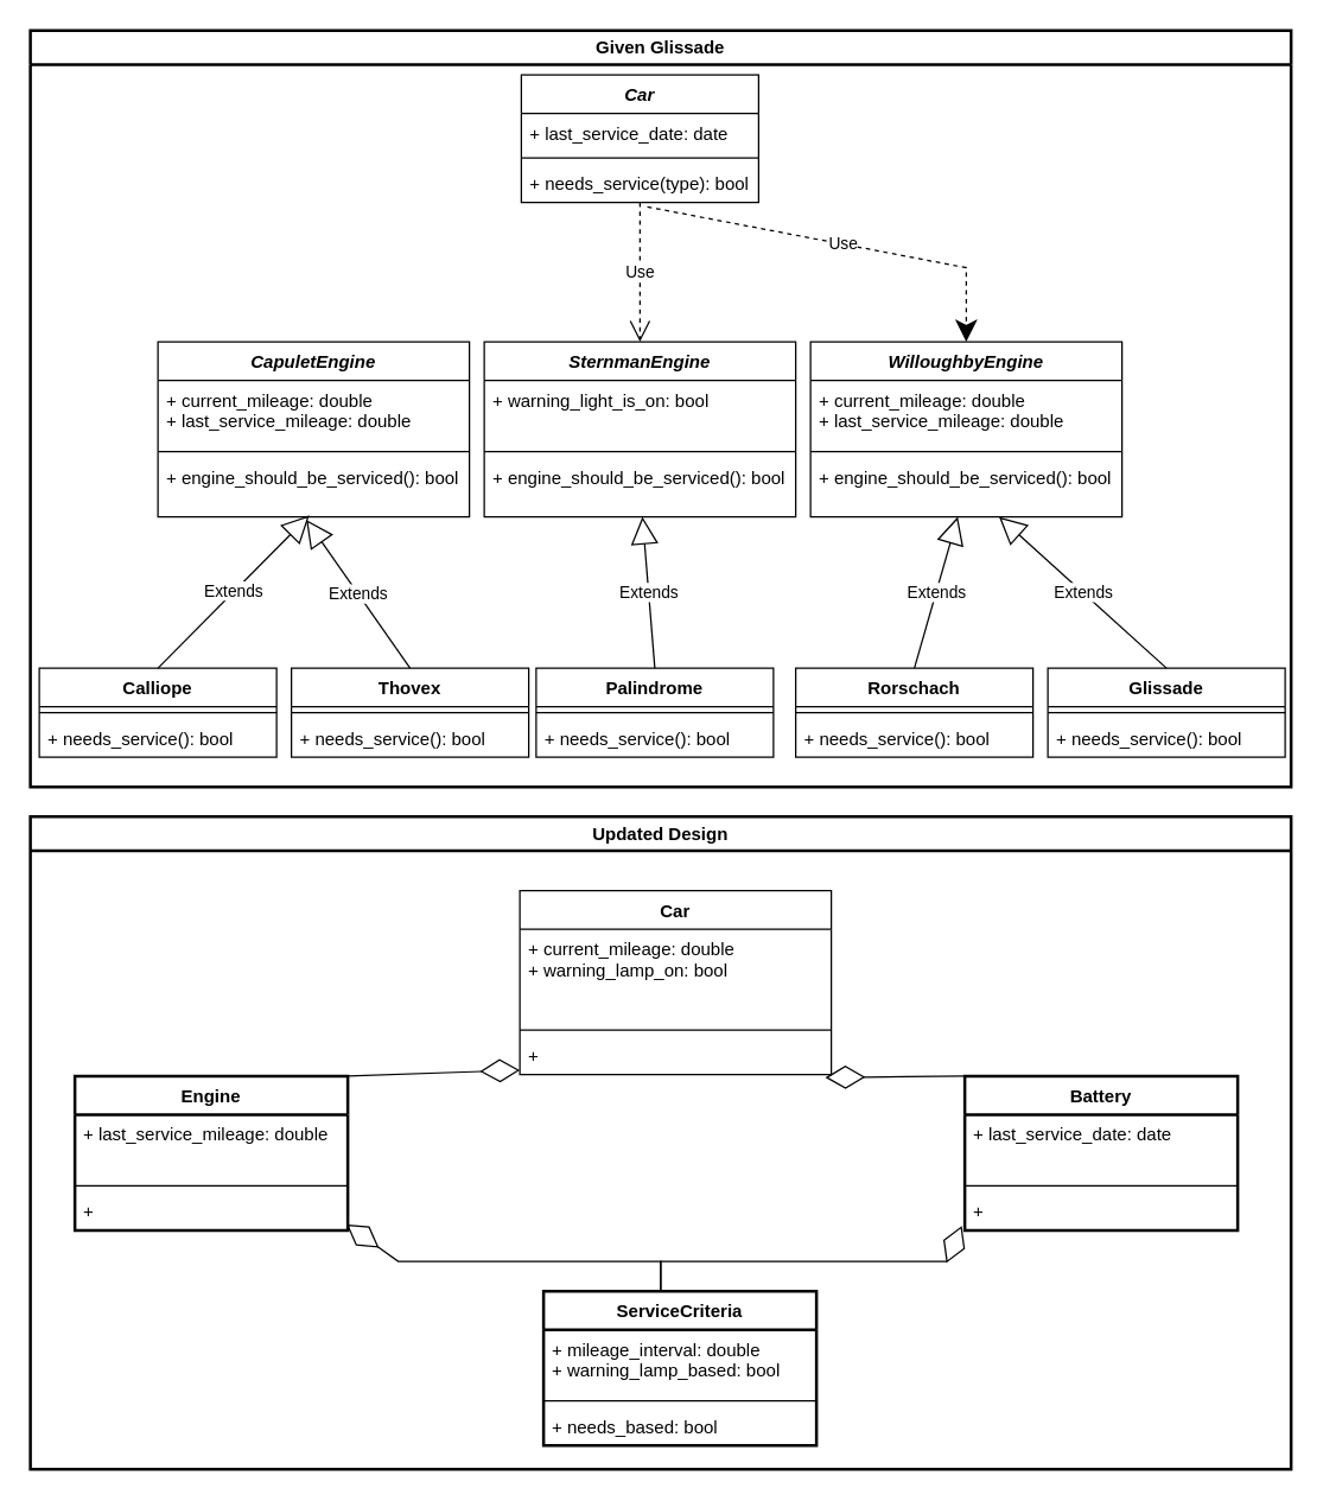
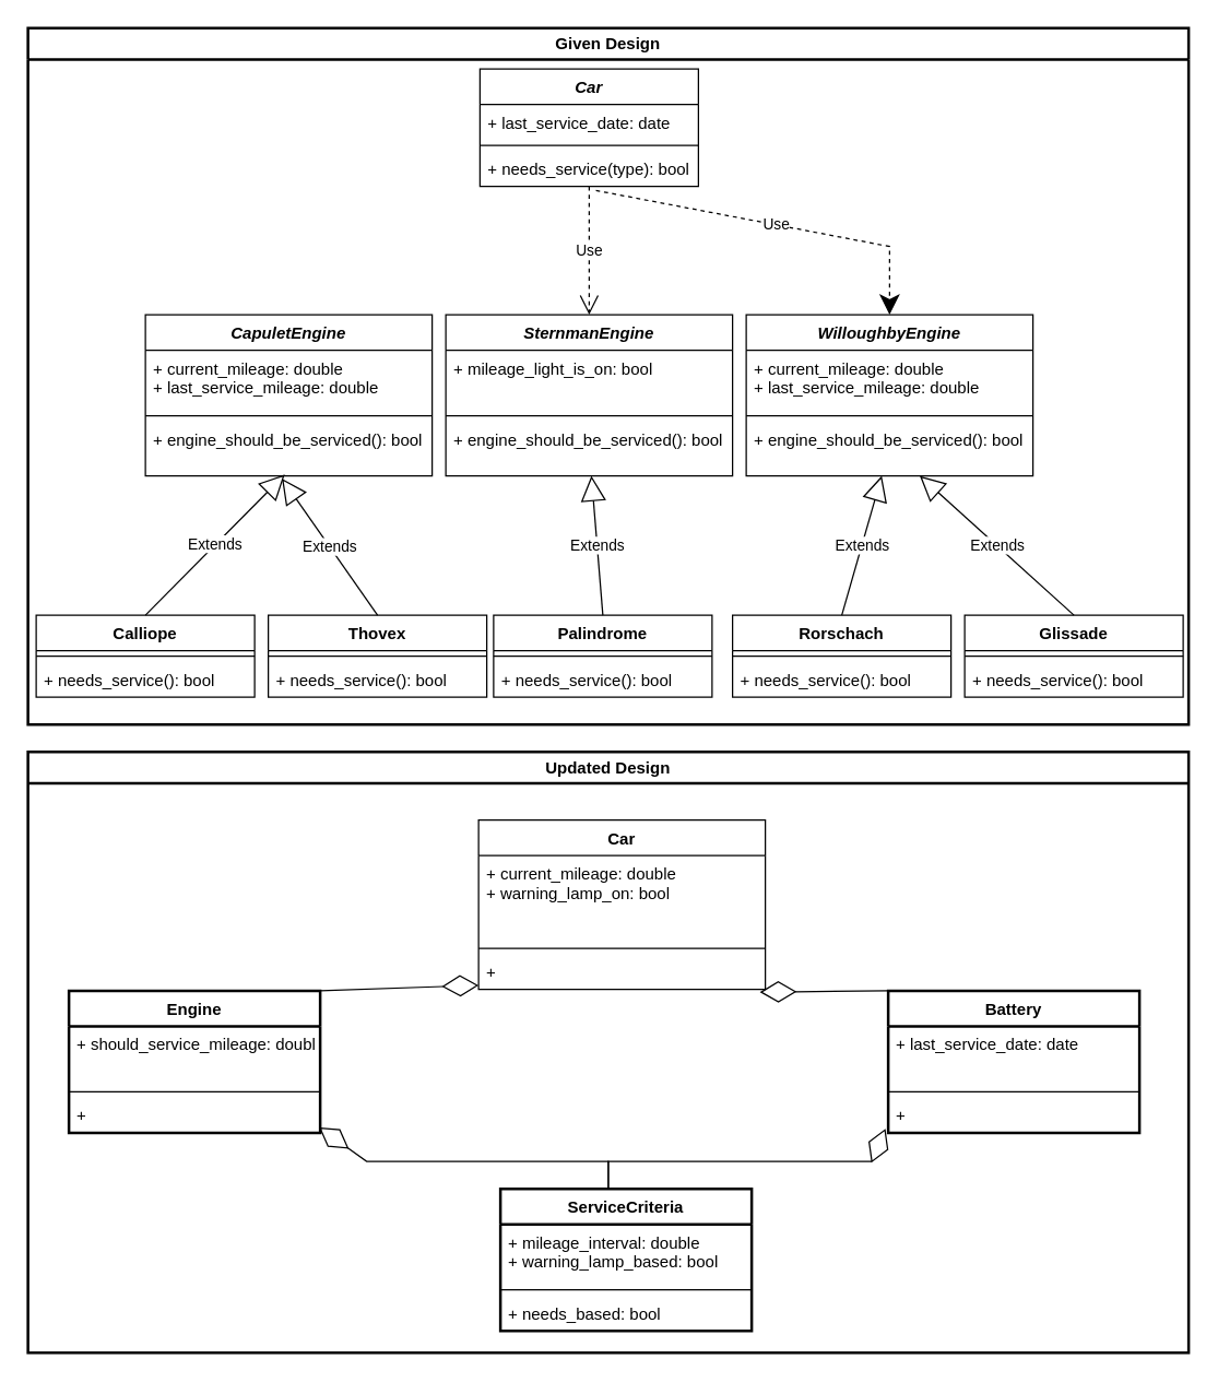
  <mxCell id="0" />
  <mxCell id="1" parent="0" />
  <mxCell id="2" value="" style="group" parent="1" vertex="1" connectable="0"><mxGeometry x="26" y="50" width="840" height="460" as="geometry" /></mxCell>
  <mxCell id="3" value="CapuletEngine" style="swimlane;fontStyle=3;align=center;verticalAlign=top;childLayout=stackLayout;horizontal=1;startSize=26;horizontalStack=0;resizeParent=1;resizeParentMax=0;resizeLast=0;collapsible=1;marginBottom=0;flipH=0;" parent="2" vertex="1"><mxGeometry x="80" y="180" width="210" height="118" as="geometry" /></mxCell>
  <mxCell id="4" value="+ current_mileage: double&#10;+ last_service_mileage: double" style="text;strokeColor=none;fillColor=none;align=left;verticalAlign=top;spacingLeft=4;spacingRight=4;overflow=hidden;rotatable=0;points=[[0,0.5],[1,0.5]];portConstraint=eastwest;" parent="3" vertex="1"><mxGeometry y="26" width="210" height="44" as="geometry" /></mxCell>
  <mxCell id="5" value="" style="line;strokeWidth=1;fillColor=none;align=left;verticalAlign=middle;spacingTop=-1;spacingLeft=3;spacingRight=3;rotatable=0;labelPosition=right;points=[];portConstraint=eastwest;strokeColor=inherit;" parent="3" vertex="1"><mxGeometry y="70" width="210" height="8" as="geometry" /></mxCell>
  <mxCell id="6" value="+ engine_should_be_serviced(): bool" style="text;strokeColor=none;fillColor=none;align=left;verticalAlign=top;spacingLeft=4;spacingRight=4;overflow=hidden;rotatable=0;points=[[0,0.5],[1,0.5]];portConstraint=eastwest;" parent="3" vertex="1"><mxGeometry y="78" width="210" height="40" as="geometry" /></mxCell>
  <mxCell id="7" value="Car" style="swimlane;fontStyle=3;align=center;verticalAlign=top;childLayout=stackLayout;horizontal=1;startSize=26;horizontalStack=0;resizeParent=1;resizeParentMax=0;resizeLast=0;collapsible=1;marginBottom=0;" parent="2" vertex="1"><mxGeometry x="325" width="160" height="86" as="geometry" /></mxCell>
  <mxCell id="8" value="+ last_service_date: date" style="text;strokeColor=none;fillColor=none;align=left;verticalAlign=top;spacingLeft=4;spacingRight=4;overflow=hidden;rotatable=0;points=[[0,0.5],[1,0.5]];portConstraint=eastwest;" parent="7" vertex="1"><mxGeometry y="26" width="160" height="26" as="geometry" /></mxCell>
  <mxCell id="9" value="" style="line;strokeWidth=1;fillColor=none;align=left;verticalAlign=middle;spacingTop=-1;spacingLeft=3;spacingRight=3;rotatable=0;labelPosition=right;points=[];portConstraint=eastwest;strokeColor=inherit;" parent="7" vertex="1"><mxGeometry y="52" width="160" height="8" as="geometry" /></mxCell>
  <mxCell id="10" value="+ needs_service(type): bool" style="text;strokeColor=none;fillColor=none;align=left;verticalAlign=top;spacingLeft=4;spacingRight=4;overflow=hidden;rotatable=0;points=[[0,0.5],[1,0.5]];portConstraint=eastwest;fontStyle=0" parent="7" vertex="1"><mxGeometry y="60" width="160" height="26" as="geometry" /></mxCell>
  <mxCell id="11" value="SternmanEngine" style="swimlane;fontStyle=3;align=center;verticalAlign=top;childLayout=stackLayout;horizontal=1;startSize=26;horizontalStack=0;resizeParent=1;resizeParentMax=0;resizeLast=0;collapsible=1;marginBottom=0;flipH=0;" parent="2" vertex="1"><mxGeometry x="300" y="180" width="210" height="118" as="geometry" /></mxCell>
- <mxCell id="12" value="+ warning_light_is_on: bool" style="text;strokeColor=none;fillColor=none;align=left;verticalAlign=top;spacingLeft=4;spacingRight=4;overflow=hidden;rotatable=0;points=[[0,0.5],[1,0.5]];portConstraint=eastwest;" parent="11" vertex="1"><mxGeometry y="26" width="210" height="44" as="geometry" /></mxCell>
+ <mxCell id="12" value="+ mileage_light_is_on: bool" style="text;strokeColor=none;fillColor=none;align=left;verticalAlign=top;spacingLeft=4;spacingRight=4;overflow=hidden;rotatable=0;points=[[0,0.5],[1,0.5]];portConstraint=eastwest;" parent="11" vertex="1"><mxGeometry y="26" width="210" height="44" as="geometry" /></mxCell>
  <mxCell id="13" value="" style="line;strokeWidth=1;fillColor=none;align=left;verticalAlign=middle;spacingTop=-1;spacingLeft=3;spacingRight=3;rotatable=0;labelPosition=right;points=[];portConstraint=eastwest;strokeColor=inherit;" parent="11" vertex="1"><mxGeometry y="70" width="210" height="8" as="geometry" /></mxCell>
  <mxCell id="14" value="+ engine_should_be_serviced(): bool" style="text;strokeColor=none;fillColor=none;align=left;verticalAlign=top;spacingLeft=4;spacingRight=4;overflow=hidden;rotatable=0;points=[[0,0.5],[1,0.5]];portConstraint=eastwest;" parent="11" vertex="1"><mxGeometry y="78" width="210" height="40" as="geometry" /></mxCell>
  <mxCell id="15" value="Use" style="endArrow=open;endSize=12;dashed=1;html=1;rounded=0;entryX=0.5;entryY=0;entryDx=0;entryDy=0;" parent="2" source="10" target="11" edge="1"><mxGeometry width="160" relative="1" as="geometry"><mxPoint x="391" y="99" as="sourcePoint" /><mxPoint x="195" y="190" as="targetPoint" /><Array as="points" /></mxGeometry></mxCell>
  <mxCell id="16" value="WilloughbyEngine" style="swimlane;fontStyle=3;align=center;verticalAlign=top;childLayout=stackLayout;horizontal=1;startSize=26;horizontalStack=0;resizeParent=1;resizeParentMax=0;resizeLast=0;collapsible=1;marginBottom=0;flipH=0;" parent="2" vertex="1"><mxGeometry x="520" y="180" width="210" height="118" as="geometry" /></mxCell>
  <mxCell id="17" value="+ current_mileage: double&#10;+ last_service_mileage: double" style="text;strokeColor=none;fillColor=none;align=left;verticalAlign=top;spacingLeft=4;spacingRight=4;overflow=hidden;rotatable=0;points=[[0,0.5],[1,0.5]];portConstraint=eastwest;" parent="16" vertex="1"><mxGeometry y="26" width="210" height="44" as="geometry" /></mxCell>
  <mxCell id="18" value="" style="line;strokeWidth=1;fillColor=none;align=left;verticalAlign=middle;spacingTop=-1;spacingLeft=3;spacingRight=3;rotatable=0;labelPosition=right;points=[];portConstraint=eastwest;strokeColor=inherit;" parent="16" vertex="1"><mxGeometry y="70" width="210" height="8" as="geometry" /></mxCell>
  <mxCell id="19" value="+ engine_should_be_serviced(): bool" style="text;strokeColor=none;fillColor=none;align=left;verticalAlign=top;spacingLeft=4;spacingRight=4;overflow=hidden;rotatable=0;points=[[0,0.5],[1,0.5]];portConstraint=eastwest;" parent="16" vertex="1"><mxGeometry y="78" width="210" height="40" as="geometry" /></mxCell>
  <mxCell id="20" value="Use" style="endArrow=classic;endSize=12;dashed=1;html=1;rounded=0;entryX=0.5;entryY=0;entryDx=0;entryDy=0;exitX=0.531;exitY=1.115;exitDx=0;exitDy=0;exitPerimeter=0;" parent="2" source="10" target="16" edge="1"><mxGeometry width="160" relative="1" as="geometry"><mxPoint x="397.43" y="96" as="sourcePoint" /><mxPoint x="415" y="190" as="targetPoint" /><Array as="points"><mxPoint x="625" y="130" /></Array></mxGeometry></mxCell>
  <mxCell id="21" value="Calliope" style="swimlane;fontStyle=1;align=center;verticalAlign=top;childLayout=stackLayout;horizontal=1;startSize=26;horizontalStack=0;resizeParent=1;resizeParentMax=0;resizeLast=0;collapsible=1;marginBottom=0;" parent="2" vertex="1"><mxGeometry y="400" width="160" height="60" as="geometry" /></mxCell>
  <mxCell id="22" value="" style="line;strokeWidth=1;fillColor=none;align=left;verticalAlign=middle;spacingTop=-1;spacingLeft=3;spacingRight=3;rotatable=0;labelPosition=right;points=[];portConstraint=eastwest;strokeColor=inherit;" parent="21" vertex="1"><mxGeometry y="26" width="160" height="8" as="geometry" /></mxCell>
  <mxCell id="23" value="+ needs_service(): bool" style="text;strokeColor=none;fillColor=none;align=left;verticalAlign=top;spacingLeft=4;spacingRight=4;overflow=hidden;rotatable=0;points=[[0,0.5],[1,0.5]];portConstraint=eastwest;" parent="21" vertex="1"><mxGeometry y="34" width="160" height="26" as="geometry" /></mxCell>
  <mxCell id="24" value="Thovex" style="swimlane;fontStyle=1;align=center;verticalAlign=top;childLayout=stackLayout;horizontal=1;startSize=26;horizontalStack=0;resizeParent=1;resizeParentMax=0;resizeLast=0;collapsible=1;marginBottom=0;" parent="2" vertex="1"><mxGeometry x="170" y="400" width="160" height="60" as="geometry" /></mxCell>
  <mxCell id="25" value="" style="line;strokeWidth=1;fillColor=none;align=left;verticalAlign=middle;spacingTop=-1;spacingLeft=3;spacingRight=3;rotatable=0;labelPosition=right;points=[];portConstraint=eastwest;strokeColor=inherit;" parent="24" vertex="1"><mxGeometry y="26" width="160" height="8" as="geometry" /></mxCell>
  <mxCell id="26" value="+ needs_service(): bool" style="text;strokeColor=none;fillColor=none;align=left;verticalAlign=top;spacingLeft=4;spacingRight=4;overflow=hidden;rotatable=0;points=[[0,0.5],[1,0.5]];portConstraint=eastwest;" parent="24" vertex="1"><mxGeometry y="34" width="160" height="26" as="geometry" /></mxCell>
  <mxCell id="27" value="Palindrome" style="swimlane;fontStyle=1;align=center;verticalAlign=top;childLayout=stackLayout;horizontal=1;startSize=26;horizontalStack=0;resizeParent=1;resizeParentMax=0;resizeLast=0;collapsible=1;marginBottom=0;" parent="2" vertex="1"><mxGeometry x="335" y="400" width="160" height="60" as="geometry" /></mxCell>
  <mxCell id="28" value="" style="line;strokeWidth=1;fillColor=none;align=left;verticalAlign=middle;spacingTop=-1;spacingLeft=3;spacingRight=3;rotatable=0;labelPosition=right;points=[];portConstraint=eastwest;strokeColor=inherit;" parent="27" vertex="1"><mxGeometry y="26" width="160" height="8" as="geometry" /></mxCell>
  <mxCell id="29" value="+ needs_service(): bool" style="text;strokeColor=none;fillColor=none;align=left;verticalAlign=top;spacingLeft=4;spacingRight=4;overflow=hidden;rotatable=0;points=[[0,0.5],[1,0.5]];portConstraint=eastwest;" parent="27" vertex="1"><mxGeometry y="34" width="160" height="26" as="geometry" /></mxCell>
  <mxCell id="30" value="Rorschach" style="swimlane;fontStyle=1;align=center;verticalAlign=top;childLayout=stackLayout;horizontal=1;startSize=26;horizontalStack=0;resizeParent=1;resizeParentMax=0;resizeLast=0;collapsible=1;marginBottom=0;" parent="2" vertex="1"><mxGeometry x="510" y="400" width="160" height="60" as="geometry" /></mxCell>
  <mxCell id="31" value="" style="line;strokeWidth=1;fillColor=none;align=left;verticalAlign=middle;spacingTop=-1;spacingLeft=3;spacingRight=3;rotatable=0;labelPosition=right;points=[];portConstraint=eastwest;strokeColor=inherit;" parent="30" vertex="1"><mxGeometry y="26" width="160" height="8" as="geometry" /></mxCell>
  <mxCell id="32" value="+ needs_service(): bool" style="text;strokeColor=none;fillColor=none;align=left;verticalAlign=top;spacingLeft=4;spacingRight=4;overflow=hidden;rotatable=0;points=[[0,0.5],[1,0.5]];portConstraint=eastwest;" parent="30" vertex="1"><mxGeometry y="34" width="160" height="26" as="geometry" /></mxCell>
  <mxCell id="33" value="Glissade" style="swimlane;fontStyle=1;align=center;verticalAlign=top;childLayout=stackLayout;horizontal=1;startSize=26;horizontalStack=0;resizeParent=1;resizeParentMax=0;resizeLast=0;collapsible=1;marginBottom=0;" parent="2" vertex="1"><mxGeometry x="680" y="400" width="160" height="60" as="geometry" /></mxCell>
  <mxCell id="34" value="" style="line;strokeWidth=1;fillColor=none;align=left;verticalAlign=middle;spacingTop=-1;spacingLeft=3;spacingRight=3;rotatable=0;labelPosition=right;points=[];portConstraint=eastwest;strokeColor=inherit;" parent="33" vertex="1"><mxGeometry y="26" width="160" height="8" as="geometry" /></mxCell>
  <mxCell id="35" value="+ needs_service(): bool" style="text;strokeColor=none;fillColor=none;align=left;verticalAlign=top;spacingLeft=4;spacingRight=4;overflow=hidden;rotatable=0;points=[[0,0.5],[1,0.5]];portConstraint=eastwest;" parent="33" vertex="1"><mxGeometry y="34" width="160" height="26" as="geometry" /></mxCell>
  <mxCell id="36" value="Extends" style="endArrow=block;endSize=16;endFill=0;html=1;rounded=0;exitX=0.5;exitY=0;exitDx=0;exitDy=0;" parent="2" source="27" target="14" edge="1"><mxGeometry width="160" relative="1" as="geometry"><mxPoint x="330" y="290" as="sourcePoint" /><mxPoint x="490" y="290" as="targetPoint" /></mxGeometry></mxCell>
  <mxCell id="37" value="Extends" style="endArrow=block;endSize=16;endFill=0;html=1;rounded=0;exitX=0.5;exitY=0;exitDx=0;exitDy=0;" parent="2" source="30" target="19" edge="1"><mxGeometry width="160" relative="1" as="geometry"><mxPoint x="340" y="300" as="sourcePoint" /><mxPoint x="500" y="300" as="targetPoint" /></mxGeometry></mxCell>
  <mxCell id="38" value="Extends" style="endArrow=block;endSize=16;endFill=0;html=1;rounded=0;exitX=0.5;exitY=0;exitDx=0;exitDy=0;" parent="2" source="33" target="19" edge="1"><mxGeometry width="160" relative="1" as="geometry"><mxPoint x="350" y="310" as="sourcePoint" /><mxPoint x="510" y="310" as="targetPoint" /></mxGeometry></mxCell>
  <mxCell id="39" value="Extends" style="endArrow=block;endSize=16;endFill=0;html=1;rounded=0;exitX=0.5;exitY=0;exitDx=0;exitDy=0;" parent="2" source="24" edge="1"><mxGeometry width="160" relative="1" as="geometry"><mxPoint x="360" y="320" as="sourcePoint" /><mxPoint x="180" y="300" as="targetPoint" /></mxGeometry></mxCell>
  <mxCell id="40" value="Extends" style="endArrow=block;endSize=16;endFill=0;html=1;rounded=0;exitX=0.5;exitY=0;exitDx=0;exitDy=0;entryX=0.486;entryY=0.975;entryDx=0;entryDy=0;entryPerimeter=0;" parent="2" source="21" target="6" edge="1"><mxGeometry width="160" relative="1" as="geometry"><mxPoint x="370" y="330" as="sourcePoint" /><mxPoint x="530" y="330" as="targetPoint" /></mxGeometry></mxCell>
- <mxCell id="41" value="Given Glissade" style="swimlane;whiteSpace=wrap;html=1;strokeColor=default;strokeWidth=2;" parent="1" vertex="1"><mxGeometry y="20" width="850" height="510" as="geometry" x="20" /></mxCell>
+ <mxCell id="41" value="Given Design" style="swimlane;whiteSpace=wrap;html=1;strokeColor=default;strokeWidth=2;" parent="1" vertex="1"><mxGeometry y="20" width="850" height="510" as="geometry" x="20" /></mxCell>
  <mxCell id="42" value="Updated Design" style="swimlane;whiteSpace=wrap;html=1;strokeColor=default;strokeWidth=2;" vertex="1" parent="1"><mxGeometry y="550" width="850" height="440" as="geometry" x="20" /></mxCell>
  <mxCell id="43" value="Car" style="swimlane;fontStyle=1;align=center;verticalAlign=top;childLayout=stackLayout;horizontal=1;startSize=26;horizontalStack=0;resizeParent=1;resizeParentMax=0;resizeLast=0;collapsible=1;marginBottom=0;" vertex="1" parent="42"><mxGeometry x="330" y="50" width="210" height="124" as="geometry" /></mxCell>
  <mxCell id="44" value="+ current_mileage: double&#10;+ warning_lamp_on: bool" style="text;strokeColor=none;fillColor=none;align=left;verticalAlign=top;spacingLeft=4;spacingRight=4;overflow=hidden;rotatable=0;points=[[0,0.5],[1,0.5]];portConstraint=eastwest;" vertex="1" parent="43"><mxGeometry y="26" width="210" height="64" as="geometry" /></mxCell>
  <mxCell id="45" value="" style="line;strokeWidth=1;fillColor=none;align=left;verticalAlign=middle;spacingTop=-1;spacingLeft=3;spacingRight=3;rotatable=0;labelPosition=right;points=[];portConstraint=eastwest;strokeColor=inherit;" vertex="1" parent="43"><mxGeometry y="90" width="210" height="8" as="geometry" /></mxCell>
  <mxCell id="46" value="+ " style="text;strokeColor=none;fillColor=none;align=left;verticalAlign=top;spacingLeft=4;spacingRight=4;overflow=hidden;rotatable=0;points=[[0,0.5],[1,0.5]];portConstraint=eastwest;fontStyle=0" vertex="1" parent="43"><mxGeometry y="98" width="210" height="26" as="geometry" /></mxCell>
  <mxCell id="47" value="" style="endArrow=diamondThin;endFill=0;endSize=24;html=1;rounded=0;exitX=1;exitY=0;exitDx=0;exitDy=0;entryX=0;entryY=0.885;entryDx=0;entryDy=0;entryPerimeter=0;" edge="1" parent="42" source="55" target="46"><mxGeometry width="160" relative="1" as="geometry"><mxPoint x="250" y="210" as="sourcePoint" /><mxPoint x="500" y="160" as="targetPoint" /></mxGeometry></mxCell>
  <mxCell id="48" value="" style="endArrow=diamondThin;endFill=0;endSize=24;html=1;rounded=0;exitX=0;exitY=0;exitDx=0;exitDy=0;entryX=0.981;entryY=1.077;entryDx=0;entryDy=0;entryPerimeter=0;" edge="1" parent="42" source="59" target="46"><mxGeometry width="160" relative="1" as="geometry"><mxPoint x="620" y="210" as="sourcePoint" /><mxPoint x="340" y="171.01" as="targetPoint" /></mxGeometry></mxCell>
  <mxCell id="49" value="" style="endArrow=diamondThin;endFill=0;endSize=24;html=1;rounded=0;exitX=0.5;exitY=0;exitDx=0;exitDy=0;entryX=0.995;entryY=0.846;entryDx=0;entryDy=0;entryPerimeter=0;" edge="1" parent="42" target="58"><mxGeometry width="160" relative="1" as="geometry"><mxPoint x="425" y="320" as="sourcePoint" /><mxPoint x="249.04" y="241" as="targetPoint" /><Array as="points"><mxPoint x="425" y="300" /><mxPoint x="248" y="300" /></Array></mxGeometry></mxCell>
  <mxCell id="50" value="" style="endArrow=diamondThin;endFill=0;endSize=24;html=1;rounded=0;exitX=0.5;exitY=0;exitDx=0;exitDy=0;entryX=-0.011;entryY=0.885;entryDx=0;entryDy=0;entryPerimeter=0;" edge="1" parent="42" target="62"><mxGeometry width="160" relative="1" as="geometry"><mxPoint x="425" y="320" as="sourcePoint" /><mxPoint x="620" y="244" as="targetPoint" /><Array as="points"><mxPoint x="425" y="300" /><mxPoint x="618" y="300" /></Array></mxGeometry></mxCell>
  <mxCell id="51" value="ServiceCriteria" style="swimlane;fontStyle=1;align=center;verticalAlign=top;childLayout=stackLayout;horizontal=1;startSize=26;horizontalStack=0;resizeParent=1;resizeParentMax=0;resizeLast=0;collapsible=1;marginBottom=0;strokeColor=default;strokeWidth=2;" vertex="1" parent="42"><mxGeometry x="346" y="320" width="184" height="104" as="geometry" /></mxCell>
  <mxCell id="52" value="+ mileage_interval: double&#10;+ warning_lamp_based: bool&#10;" style="text;strokeColor=none;fillColor=none;align=left;verticalAlign=top;spacingLeft=4;spacingRight=4;overflow=hidden;rotatable=0;points=[[0,0.5],[1,0.5]];portConstraint=eastwest;strokeWidth=2;" vertex="1" parent="51"><mxGeometry y="26" width="184" height="44" as="geometry" /></mxCell>
  <mxCell id="53" value="" style="line;strokeWidth=1;fillColor=none;align=left;verticalAlign=middle;spacingTop=-1;spacingLeft=3;spacingRight=3;rotatable=0;labelPosition=right;points=[];portConstraint=eastwest;strokeColor=inherit;" vertex="1" parent="51"><mxGeometry y="70" width="184" height="8" as="geometry" /></mxCell>
  <mxCell id="54" value="+ needs_based: bool" style="text;strokeColor=none;fillColor=none;align=left;verticalAlign=top;spacingLeft=4;spacingRight=4;overflow=hidden;rotatable=0;points=[[0,0.5],[1,0.5]];portConstraint=eastwest;strokeWidth=2;" vertex="1" parent="51"><mxGeometry y="78" width="184" height="26" as="geometry" /></mxCell>
  <mxCell id="55" value="Engine" style="swimlane;fontStyle=1;align=center;verticalAlign=top;childLayout=stackLayout;horizontal=1;startSize=26;horizontalStack=0;resizeParent=1;resizeParentMax=0;resizeLast=0;collapsible=1;marginBottom=0;strokeColor=default;strokeWidth=2;" vertex="1" parent="42"><mxGeometry x="30" y="175" width="184" height="104" as="geometry" /></mxCell>
- <mxCell id="56" value="+ last_service_mileage: double" style="text;strokeColor=none;fillColor=none;align=left;verticalAlign=top;spacingLeft=4;spacingRight=4;overflow=hidden;rotatable=0;points=[[0,0.5],[1,0.5]];portConstraint=eastwest;strokeWidth=2;" vertex="1" parent="55"><mxGeometry y="26" width="184" height="44" as="geometry" /></mxCell>
+ <mxCell id="56" value="+ should_service_mileage: double" style="text;strokeColor=none;fillColor=none;align=left;verticalAlign=top;spacingLeft=4;spacingRight=4;overflow=hidden;rotatable=0;points=[[0,0.5],[1,0.5]];portConstraint=eastwest;strokeWidth=2;" vertex="1" parent="55"><mxGeometry y="26" width="184" height="44" as="geometry" /></mxCell>
  <mxCell id="57" value="" style="line;strokeWidth=1;fillColor=none;align=left;verticalAlign=middle;spacingTop=-1;spacingLeft=3;spacingRight=3;rotatable=0;labelPosition=right;points=[];portConstraint=eastwest;strokeColor=inherit;" vertex="1" parent="55"><mxGeometry y="70" width="184" height="8" as="geometry" /></mxCell>
  <mxCell id="58" value="+ " style="text;strokeColor=none;fillColor=none;align=left;verticalAlign=top;spacingLeft=4;spacingRight=4;overflow=hidden;rotatable=0;points=[[0,0.5],[1,0.5]];portConstraint=eastwest;strokeWidth=2;" vertex="1" parent="55"><mxGeometry y="78" width="184" height="26" as="geometry" /></mxCell>
  <mxCell id="59" value="Battery" style="swimlane;fontStyle=1;align=center;verticalAlign=top;childLayout=stackLayout;horizontal=1;startSize=26;horizontalStack=0;resizeParent=1;resizeParentMax=0;resizeLast=0;collapsible=1;marginBottom=0;strokeColor=default;strokeWidth=2;" vertex="1" parent="42"><mxGeometry x="630" y="175" width="184" height="104" as="geometry" /></mxCell>
  <mxCell id="60" value="+ last_service_date: date" style="text;strokeColor=none;fillColor=none;align=left;verticalAlign=top;spacingLeft=4;spacingRight=4;overflow=hidden;rotatable=0;points=[[0,0.5],[1,0.5]];portConstraint=eastwest;strokeWidth=2;" vertex="1" parent="59"><mxGeometry y="26" width="184" height="44" as="geometry" /></mxCell>
  <mxCell id="61" value="" style="line;strokeWidth=1;fillColor=none;align=left;verticalAlign=middle;spacingTop=-1;spacingLeft=3;spacingRight=3;rotatable=0;labelPosition=right;points=[];portConstraint=eastwest;strokeColor=inherit;" vertex="1" parent="59"><mxGeometry y="70" width="184" height="8" as="geometry" /></mxCell>
  <mxCell id="62" value="+" style="text;strokeColor=none;fillColor=none;align=left;verticalAlign=top;spacingLeft=4;spacingRight=4;overflow=hidden;rotatable=0;points=[[0,0.5],[1,0.5]];portConstraint=eastwest;strokeWidth=2;" vertex="1" parent="59"><mxGeometry y="78" width="184" height="26" as="geometry" /></mxCell>
